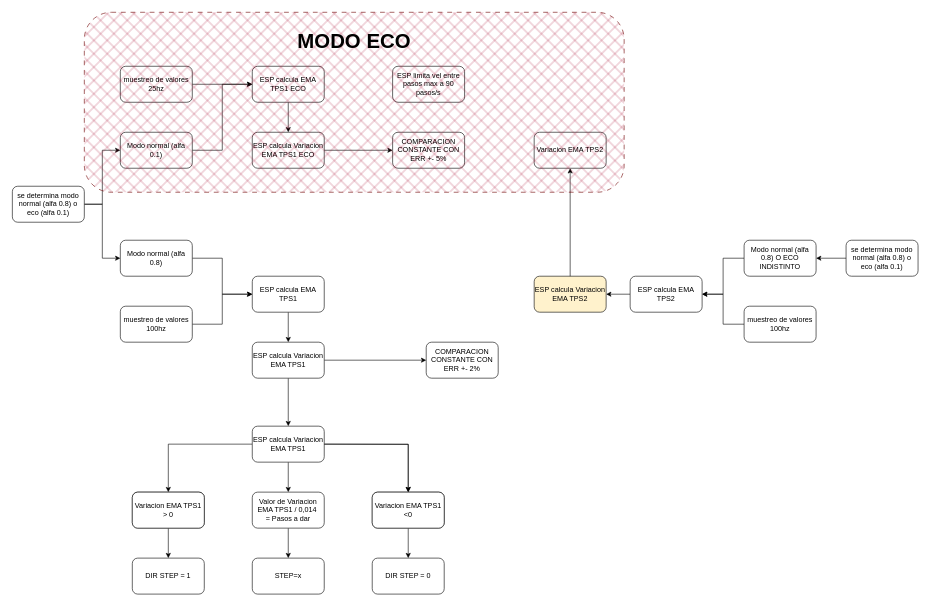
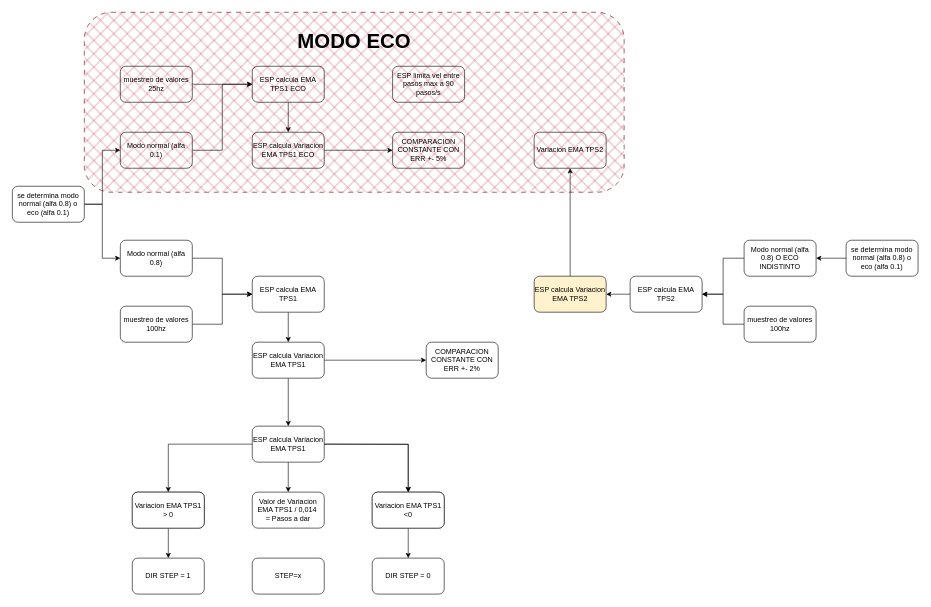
  <mxCell id="0" />
  <mxCell id="1" parent="0" />
  <mxCell id="2" value="" style="edgeStyle=orthogonalEdgeStyle;rounded=0;orthogonalLoop=1;jettySize=auto;html=1;" edge="1" parent="1" source="3" target="17"><mxGeometry relative="1" as="geometry" /></mxCell>
  <mxCell id="3" value="ESP calcula EMA TPS1" style="rounded=1;whiteSpace=wrap;html=1;" vertex="1" parent="1"><mxGeometry x="420" y="460" width="120" height="60" as="geometry" /></mxCell>
  <mxCell id="4" style="edgeStyle=orthogonalEdgeStyle;rounded=0;orthogonalLoop=1;jettySize=auto;html=1;entryX=1;entryY=0.5;entryDx=0;entryDy=0;" edge="1" parent="1" source="5" target="18"><mxGeometry relative="1" as="geometry" /></mxCell>
  <mxCell id="5" value="ESP calcula EMA TPS2" style="rounded=1;whiteSpace=wrap;html=1;" vertex="1" parent="1"><mxGeometry x="1050" y="460" width="120" height="60" as="geometry" /></mxCell>
  <mxCell id="6" style="edgeStyle=orthogonalEdgeStyle;rounded=0;orthogonalLoop=1;jettySize=auto;html=1;exitX=1;exitY=0.5;exitDx=0;exitDy=0;entryX=0;entryY=0.5;entryDx=0;entryDy=0;" edge="1" parent="1" source="8" target="37"><mxGeometry relative="1" as="geometry"><mxPoint x="210" y="320" as="targetPoint" /></mxGeometry></mxCell>
  <mxCell id="7" style="edgeStyle=orthogonalEdgeStyle;rounded=0;orthogonalLoop=1;jettySize=auto;html=1;entryX=0;entryY=0.5;entryDx=0;entryDy=0;exitX=1;exitY=0.5;exitDx=0;exitDy=0;" edge="1" parent="1" source="8" target="41"><mxGeometry relative="1" as="geometry"><mxPoint x="140" y="300.111" as="sourcePoint" /><Array as="points"><mxPoint x="170" y="340" /><mxPoint x="170" y="250" /></Array></mxGeometry></mxCell>
  <mxCell id="8" value="se determina modo normal (alfa 0.8) o eco (alfa 0.1)" style="rounded=1;whiteSpace=wrap;html=1;" vertex="1" parent="1"><mxGeometry x="20" y="310" width="120" height="60" as="geometry" /></mxCell>
  <mxCell id="9" style="edgeStyle=orthogonalEdgeStyle;rounded=0;orthogonalLoop=1;jettySize=auto;html=1;exitX=1;exitY=0.5;exitDx=0;exitDy=0;entryX=0;entryY=0.5;entryDx=0;entryDy=0;" edge="1" parent="1" source="10" target="3"><mxGeometry relative="1" as="geometry" /></mxCell>
  <mxCell id="10" value="muestreo de valores&lt;br&gt;100hz" style="rounded=1;whiteSpace=wrap;html=1;" vertex="1" parent="1"><mxGeometry x="200" y="510" width="120" height="60" as="geometry" /></mxCell>
  <mxCell id="11" value="" style="edgeStyle=orthogonalEdgeStyle;rounded=0;orthogonalLoop=1;jettySize=auto;html=1;" edge="1" parent="1" source="39" target="5"><mxGeometry relative="1" as="geometry" /></mxCell>
  <mxCell id="12" value="se determina modo normal (alfa 0.8) o eco (alfa 0.1)" style="rounded=1;whiteSpace=wrap;html=1;" vertex="1" parent="1"><mxGeometry x="1410" y="400" width="120" height="60" as="geometry" /></mxCell>
  <mxCell id="13" value="" style="edgeStyle=orthogonalEdgeStyle;rounded=0;orthogonalLoop=1;jettySize=auto;html=1;" edge="1" parent="1" source="14" target="5"><mxGeometry relative="1" as="geometry" /></mxCell>
  <mxCell id="14" value="muestreo de valores&lt;br&gt;100hz" style="rounded=1;whiteSpace=wrap;html=1;" vertex="1" parent="1"><mxGeometry x="1240" y="510" width="120" height="60" as="geometry" /></mxCell>
  <mxCell id="15" value="" style="edgeStyle=orthogonalEdgeStyle;rounded=0;orthogonalLoop=1;jettySize=auto;html=1;" edge="1" parent="1" source="17" target="22"><mxGeometry relative="1" as="geometry" /></mxCell>
  <mxCell id="16" style="edgeStyle=orthogonalEdgeStyle;rounded=0;orthogonalLoop=1;jettySize=auto;html=1;entryX=0;entryY=0.5;entryDx=0;entryDy=0;" edge="1" parent="1" source="17" target="25"><mxGeometry relative="1" as="geometry" /></mxCell>
  <mxCell id="17" value="ESP calcula Variacion EMA TPS1" style="rounded=1;whiteSpace=wrap;html=1;" vertex="1" parent="1"><mxGeometry x="420" y="570" width="120" height="60" as="geometry" /></mxCell>
  <mxCell id="18" value="ESP calcula Variacion EMA TPS2" style="rounded=1;whiteSpace=wrap;html=1;fillColor=#fff2cc;" vertex="1" parent="1"><mxGeometry x="890" y="460" width="120" height="60" as="geometry" /></mxCell>
  <mxCell id="19" style="edgeStyle=orthogonalEdgeStyle;rounded=0;orthogonalLoop=1;jettySize=auto;html=1;exitX=0;exitY=0.5;exitDx=0;exitDy=0;entryX=0.5;entryY=0;entryDx=0;entryDy=0;" edge="1" parent="1" source="22" target="24"><mxGeometry relative="1" as="geometry"><Array as="points"><mxPoint x="280" y="740" /></Array></mxGeometry></mxCell>
  <mxCell id="20" style="edgeStyle=orthogonalEdgeStyle;rounded=0;orthogonalLoop=1;jettySize=auto;html=1;entryX=0.5;entryY=0;entryDx=0;entryDy=0;exitX=1;exitY=0.5;exitDx=0;exitDy=0;" edge="1" parent="1" source="22" target="27"><mxGeometry relative="1" as="geometry" /></mxCell>
  <mxCell id="21" style="edgeStyle=orthogonalEdgeStyle;rounded=0;orthogonalLoop=1;jettySize=auto;html=1;exitX=0.5;exitY=1;exitDx=0;exitDy=0;entryX=0.5;entryY=0;entryDx=0;entryDy=0;" edge="1" parent="1" source="22" target="31"><mxGeometry relative="1" as="geometry" /></mxCell>
  <mxCell id="22" value="ESP calcula Variacion EMA TPS1" style="rounded=1;whiteSpace=wrap;html=1;" vertex="1" parent="1"><mxGeometry x="420" y="710" width="120" height="60" as="geometry" /></mxCell>
  <mxCell id="23" value="" style="edgeStyle=orthogonalEdgeStyle;rounded=0;orthogonalLoop=1;jettySize=auto;html=1;" edge="1" parent="1" source="24" target="28"><mxGeometry relative="1" as="geometry" /></mxCell>
  <mxCell id="24" value="Variacion EMA TPS1 &amp;gt; 0" style="rounded=1;whiteSpace=wrap;html=1;" vertex="1" parent="1"><mxGeometry x="220" y="820" width="120" height="60" as="geometry" /></mxCell>
  <mxCell id="25" value="COMPARACION CONSTANTE CON ERR +- 2%" style="rounded=1;whiteSpace=wrap;html=1;" vertex="1" parent="1"><mxGeometry x="710" y="570" width="120" height="60" as="geometry" /></mxCell>
  <mxCell id="26" value="" style="edgeStyle=orthogonalEdgeStyle;rounded=0;orthogonalLoop=1;jettySize=auto;html=1;" edge="1" parent="1" source="27" target="29"><mxGeometry relative="1" as="geometry" /></mxCell>
  <mxCell id="27" value="Variacion EMA TPS1 &amp;lt;0" style="rounded=1;whiteSpace=wrap;html=1;" vertex="1" parent="1"><mxGeometry x="620" y="820" width="120" height="60" as="geometry" /></mxCell>
  <mxCell id="28" value="DIR STEP = 1" style="rounded=1;whiteSpace=wrap;html=1;" vertex="1" parent="1"><mxGeometry x="220" y="930" width="120" height="60" as="geometry" /></mxCell>
  <mxCell id="29" value="DIR STEP = 0" style="rounded=1;whiteSpace=wrap;html=1;" vertex="1" parent="1"><mxGeometry x="620" y="930" width="120" height="60" as="geometry" /></mxCell>
- <mxCell id="30" value="" style="edgeStyle=orthogonalEdgeStyle;rounded=0;orthogonalLoop=1;jettySize=auto;html=1;" edge="1" parent="1" source="31" target="35"><mxGeometry relative="1" as="geometry" /></mxCell>
  <mxCell id="31" value="Valor de Variacion EMA TPS1 / 0,014&amp;nbsp;&lt;br&gt;= Pasos a dar" style="rounded=1;whiteSpace=wrap;html=1;" vertex="1" parent="1"><mxGeometry x="420" y="820" width="120" height="60" as="geometry" /></mxCell>
  <mxCell id="32" style="edgeStyle=orthogonalEdgeStyle;rounded=0;orthogonalLoop=1;jettySize=auto;html=1;entryX=0.5;entryY=0;entryDx=0;entryDy=0;exitX=1;exitY=0.5;exitDx=0;exitDy=0;" edge="1" target="33" parent="1"><mxGeometry relative="1" as="geometry"><mxPoint x="540" y="740" as="sourcePoint" /></mxGeometry></mxCell>
  <mxCell id="33" value="Variacion EMA TPS1 &amp;lt;0" style="rounded=1;whiteSpace=wrap;html=1;" vertex="1" parent="1"><mxGeometry x="620" y="820" width="120" height="60" as="geometry" /></mxCell>
  <mxCell id="34" value="Variacion EMA TPS1 &amp;gt; 0" style="rounded=1;whiteSpace=wrap;html=1;" vertex="1" parent="1"><mxGeometry x="220" y="820" width="120" height="60" as="geometry" /></mxCell>
  <mxCell id="35" value="STEP=x" style="rounded=1;whiteSpace=wrap;html=1;" vertex="1" parent="1"><mxGeometry x="420" y="930" width="120" height="60" as="geometry" /></mxCell>
  <mxCell id="36" style="edgeStyle=orthogonalEdgeStyle;rounded=0;orthogonalLoop=1;jettySize=auto;html=1;entryX=0;entryY=0.5;entryDx=0;entryDy=0;" edge="1" parent="1" source="37" target="3"><mxGeometry relative="1" as="geometry" /></mxCell>
  <mxCell id="37" value="Modo normal (alfa 0.8)" style="rounded=1;whiteSpace=wrap;html=1;" vertex="1" parent="1"><mxGeometry x="200" y="400" width="120" height="60" as="geometry" /></mxCell>
  <mxCell id="38" value="" style="edgeStyle=orthogonalEdgeStyle;rounded=0;orthogonalLoop=1;jettySize=auto;html=1;" edge="1" parent="1" source="12" target="39"><mxGeometry relative="1" as="geometry"><mxPoint x="1450" y="430" as="sourcePoint" /><mxPoint x="1150" y="490" as="targetPoint" /></mxGeometry></mxCell>
  <mxCell id="39" value="Modo normal (alfa 0.8) O ECO INDISTINTO" style="rounded=1;whiteSpace=wrap;html=1;" vertex="1" parent="1"><mxGeometry x="1240" y="400" width="120" height="60" as="geometry" /></mxCell>
  <mxCell id="40" style="edgeStyle=orthogonalEdgeStyle;rounded=0;orthogonalLoop=1;jettySize=auto;html=1;exitX=1;exitY=0.5;exitDx=0;exitDy=0;entryX=0;entryY=0.5;entryDx=0;entryDy=0;" edge="1" parent="1" source="41" target="46"><mxGeometry relative="1" as="geometry"><mxPoint x="410" y="210" as="targetPoint" /><Array as="points"><mxPoint x="370" y="250" /><mxPoint x="370" y="140" /></Array></mxGeometry></mxCell>
  <mxCell id="41" value="Modo normal (alfa 0.1)" style="rounded=1;whiteSpace=wrap;html=1;" vertex="1" parent="1"><mxGeometry x="200" y="220" width="120" height="60" as="geometry" /></mxCell>
  <mxCell id="42" style="edgeStyle=orthogonalEdgeStyle;rounded=0;orthogonalLoop=1;jettySize=auto;html=1;entryX=0;entryY=0.5;entryDx=0;entryDy=0;" edge="1" parent="1" source="43" target="46"><mxGeometry relative="1" as="geometry" /></mxCell>
  <mxCell id="43" value="muestreo de valores&lt;br&gt;25hz" style="rounded=1;whiteSpace=wrap;html=1;" vertex="1" parent="1"><mxGeometry x="200" y="110" width="120" height="60" as="geometry" /></mxCell>
  <mxCell id="44" style="edgeStyle=orthogonalEdgeStyle;rounded=0;orthogonalLoop=1;jettySize=auto;html=1;entryX=0;entryY=0.5;entryDx=0;entryDy=0;exitX=1;exitY=0.5;exitDx=0;exitDy=0;" edge="1" parent="1" source="48" target="47"><mxGeometry relative="1" as="geometry" /></mxCell>
  <mxCell id="45" value="" style="edgeStyle=orthogonalEdgeStyle;rounded=0;orthogonalLoop=1;jettySize=auto;html=1;" edge="1" parent="1" source="46" target="48"><mxGeometry relative="1" as="geometry" /></mxCell>
  <mxCell id="46" value="ESP calcula EMA TPS1 ECO" style="rounded=1;whiteSpace=wrap;html=1;" vertex="1" parent="1"><mxGeometry x="420" y="110" width="120" height="60" as="geometry" /></mxCell>
  <mxCell id="47" value="COMPARACION CONSTANTE CON ERR +- 5%" style="rounded=1;whiteSpace=wrap;html=1;" vertex="1" parent="1"><mxGeometry x="654" y="220" width="120" height="60" as="geometry" /></mxCell>
  <mxCell id="48" value="ESP calcula Variacion EMA TPS1 ECO" style="rounded=1;whiteSpace=wrap;html=1;" vertex="1" parent="1"><mxGeometry x="420" y="220" width="120" height="60" as="geometry" /></mxCell>
  <mxCell id="49" value="ESP limita vel entre pasos max a 90 pasos/s" style="rounded=1;whiteSpace=wrap;html=1;" vertex="1" parent="1"><mxGeometry x="654" y="110" width="120" height="60" as="geometry" /></mxCell>
  <mxCell id="50" value="" style="edgeStyle=orthogonalEdgeStyle;rounded=0;orthogonalLoop=1;jettySize=auto;html=1;exitX=0.5;exitY=0;exitDx=0;exitDy=0;entryX=0.5;entryY=1;entryDx=0;entryDy=0;" edge="1" parent="1" source="18" target="51"><mxGeometry relative="1" as="geometry"><mxPoint x="950" y="460" as="sourcePoint" /><mxPoint x="760" y="330" as="targetPoint" /></mxGeometry></mxCell>
  <mxCell id="51" value="Variacion EMA TPS2" style="rounded=1;whiteSpace=wrap;html=1;" vertex="1" parent="1"><mxGeometry x="890" y="220" width="120" height="60" as="geometry" /></mxCell>
  <mxCell id="52" value="&lt;font style=&quot;font-size: 34px;&quot;&gt;&lt;b&gt;&lt;font style=&quot;color: light-dark(rgb(0, 0, 0), rgb(228, 12, 221));&quot;&gt;MODO ECO&lt;br&gt;&lt;br&gt;&lt;br&gt;&lt;br&gt;&lt;br&gt;&lt;/font&gt;&lt;/b&gt;&lt;br&gt;&lt;/font&gt;" style="rounded=1;whiteSpace=wrap;html=1;fillColor=#a20025;dashed=1;dashPattern=8 8;fontColor=#FFFFFF;strokeColor=#6F0000;fillStyle=cross-hatch;gradientColor=none;" vertex="1" parent="1"><mxGeometry x="140" y="20" width="900" height="300" as="geometry" /></mxCell>
